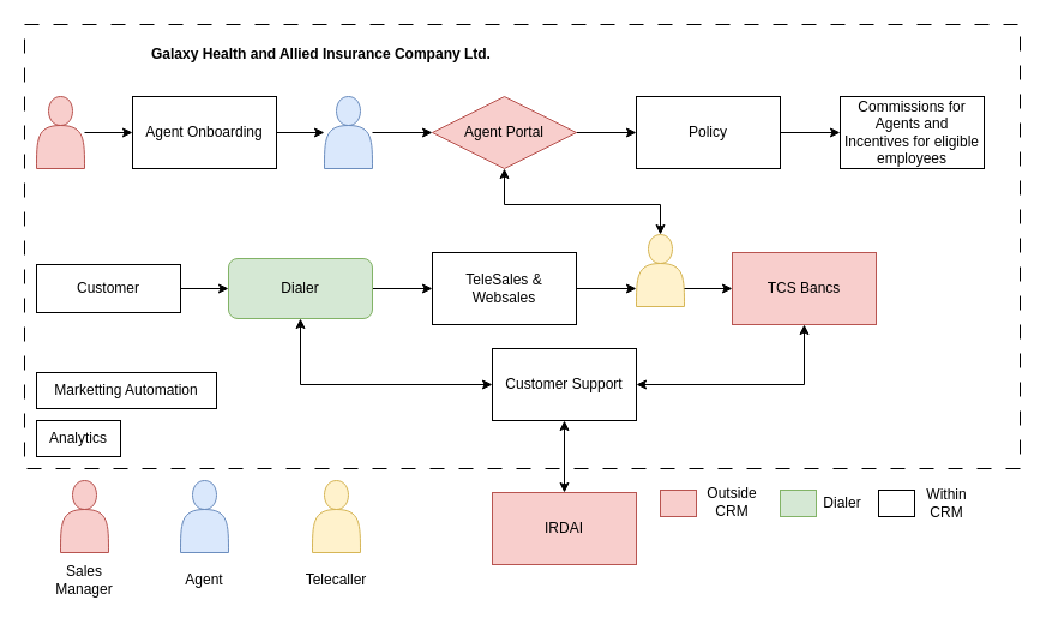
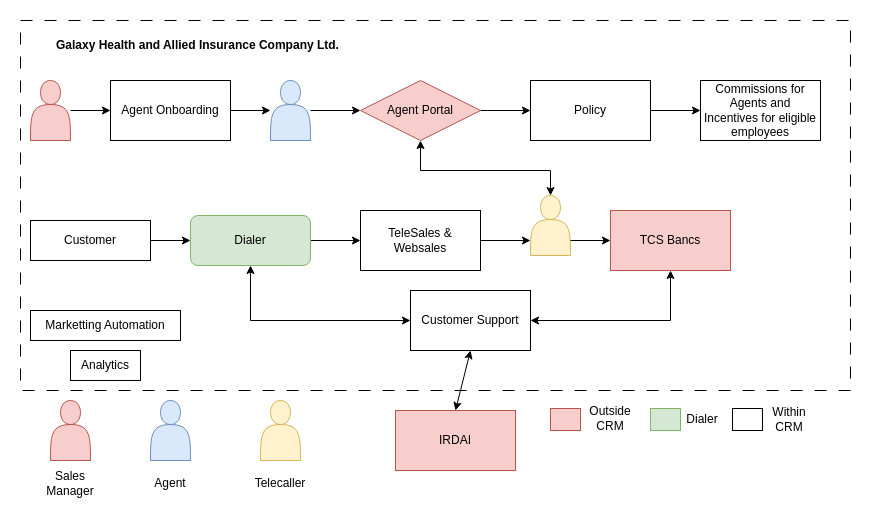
  <mxCell id="0" />
  <mxCell id="1" parent="0" />
  <mxCell id="2" value="" style="rounded=0;whiteSpace=wrap;html=1;dashed=1;dashPattern=12 12;" parent="1" vertex="1"><mxGeometry x="20" y="20" width="830" height="370" as="geometry" /></mxCell>
  <mxCell id="3" value="" style="edgeStyle=orthogonalEdgeStyle;rounded=0;orthogonalLoop=1;jettySize=auto;html=1;entryX=0;entryY=0.5;entryDx=0;entryDy=0;" parent="1" source="4" target="24" edge="1"><mxGeometry relative="1" as="geometry"><mxPoint x="250" y="320" as="targetPoint" /></mxGeometry></mxCell>
  <mxCell id="4" value="Customer" style="rounded=0;whiteSpace=wrap;html=1;" parent="1" vertex="1"><mxGeometry x="30" y="220" width="120" height="40" as="geometry" /></mxCell>
  <mxCell id="5" style="edgeStyle=orthogonalEdgeStyle;rounded=0;orthogonalLoop=1;jettySize=auto;html=1;entryX=0;entryY=0.75;entryDx=0;entryDy=0;" parent="1" source="6" target="16" edge="1"><mxGeometry relative="1" as="geometry" /></mxCell>
  <mxCell id="6" value="TeleSales &amp;amp; Websales" style="rounded=0;whiteSpace=wrap;html=1;" parent="1" vertex="1"><mxGeometry x="360" y="210" width="120" height="60" as="geometry" /></mxCell>
  <mxCell id="7" value="Customer Support" style="rounded=0;whiteSpace=wrap;html=1;" parent="1" vertex="1"><mxGeometry x="410" y="290" width="120" height="60" as="geometry" /></mxCell>
  <mxCell id="8" value="Marketting Automation" style="rounded=0;whiteSpace=wrap;html=1;" parent="1" vertex="1"><mxGeometry x="30" y="310" width="150" height="30" as="geometry" /></mxCell>
- <mxCell id="9" value="Analytics" style="rounded=0;whiteSpace=wrap;html=1;" parent="1" vertex="1"><mxGeometry x="30" y="350" width="70" height="30" as="geometry" /></mxCell>
+ <mxCell id="9" value="Analytics" style="rounded=0;whiteSpace=wrap;html=1;" parent="1" vertex="1"><mxGeometry x="70" y="350" width="70" height="30" as="geometry" /></mxCell>
  <mxCell id="10" value="" style="edgeStyle=orthogonalEdgeStyle;rounded=0;orthogonalLoop=1;jettySize=auto;html=1;" parent="1" source="11" target="15" edge="1"><mxGeometry relative="1" as="geometry" /></mxCell>
  <mxCell id="11" value="Agent Onboarding" style="rounded=0;whiteSpace=wrap;html=1;" parent="1" vertex="1"><mxGeometry x="110" y="80" width="120" height="60" as="geometry" /></mxCell>
  <mxCell id="12" value="" style="edgeStyle=orthogonalEdgeStyle;rounded=0;orthogonalLoop=1;jettySize=auto;html=1;" parent="1" source="13" target="11" edge="1"><mxGeometry relative="1" as="geometry" /></mxCell>
  <mxCell id="13" value="" style="shape=actor;whiteSpace=wrap;html=1;fillColor=#f8cecc;strokeColor=#b85450;" parent="1" vertex="1"><mxGeometry x="30" y="80" width="40" height="60" as="geometry" /></mxCell>
  <mxCell id="14" style="edgeStyle=orthogonalEdgeStyle;rounded=0;orthogonalLoop=1;jettySize=auto;html=1;entryX=0;entryY=0.5;entryDx=0;entryDy=0;" parent="1" source="15" target="26" edge="1"><mxGeometry relative="1" as="geometry" /></mxCell>
  <mxCell id="15" value="" style="shape=actor;whiteSpace=wrap;html=1;fillColor=#dae8fc;strokeColor=#6c8ebf;" parent="1" vertex="1"><mxGeometry x="270" y="80" width="40" height="60" as="geometry" /></mxCell>
  <mxCell id="16" value="" style="shape=actor;whiteSpace=wrap;html=1;fillColor=#fff2cc;strokeColor=#d6b656;" parent="1" vertex="1"><mxGeometry x="530" y="195" width="40" height="60" as="geometry" /></mxCell>
  <mxCell id="17" value="" style="shape=actor;whiteSpace=wrap;html=1;fillColor=#f8cecc;strokeColor=#b85450;" parent="1" vertex="1"><mxGeometry x="50" y="400" width="40" height="60" as="geometry" /></mxCell>
  <mxCell id="18" value="Sales Manager" style="text;html=1;align=center;verticalAlign=middle;whiteSpace=wrap;rounded=0;" parent="1" vertex="1"><mxGeometry x="40" y="468" width="60" height="30" as="geometry" /></mxCell>
  <mxCell id="19" value="" style="shape=actor;whiteSpace=wrap;html=1;fillColor=#dae8fc;strokeColor=#6c8ebf;" parent="1" vertex="1"><mxGeometry x="150" y="400" width="40" height="60" as="geometry" /></mxCell>
  <mxCell id="20" value="Agent" style="text;html=1;align=center;verticalAlign=middle;whiteSpace=wrap;rounded=0;" parent="1" vertex="1"><mxGeometry x="140" y="468" width="60" height="30" as="geometry" /></mxCell>
  <mxCell id="21" value="" style="shape=actor;whiteSpace=wrap;html=1;fillColor=#fff2cc;strokeColor=#d6b656;" parent="1" vertex="1"><mxGeometry x="260" y="400" width="40" height="60" as="geometry" /></mxCell>
  <mxCell id="22" value="Telecaller" style="text;html=1;align=center;verticalAlign=middle;whiteSpace=wrap;rounded=0;" parent="1" vertex="1"><mxGeometry x="250" y="468" width="60" height="30" as="geometry" /></mxCell>
  <mxCell id="23" style="edgeStyle=orthogonalEdgeStyle;rounded=0;orthogonalLoop=1;jettySize=auto;html=1;" parent="1" source="24" target="6" edge="1"><mxGeometry relative="1" as="geometry" /></mxCell>
  <mxCell id="24" value="Dialer" style="rounded=1;whiteSpace=wrap;html=1;fillColor=#d5e8d4;strokeColor=#82b366;" parent="1" vertex="1"><mxGeometry x="190" y="215" width="120" height="50" as="geometry" /></mxCell>
  <mxCell id="25" style="edgeStyle=orthogonalEdgeStyle;rounded=0;orthogonalLoop=1;jettySize=auto;html=1;entryX=0;entryY=0.5;entryDx=0;entryDy=0;" parent="1" source="26" target="28" edge="1"><mxGeometry relative="1" as="geometry" /></mxCell>
  <mxCell id="26" value="Agent Portal" style="rhombus;whiteSpace=wrap;html=1;fillColor=#f8cecc;strokeColor=#b85450;" parent="1" vertex="1"><mxGeometry x="360" y="80" width="120" height="60" as="geometry" /></mxCell>
  <mxCell id="27" style="edgeStyle=orthogonalEdgeStyle;rounded=0;orthogonalLoop=1;jettySize=auto;html=1;" parent="1" source="28" target="29" edge="1"><mxGeometry relative="1" as="geometry" /></mxCell>
  <mxCell id="28" value="Policy" style="rounded=0;whiteSpace=wrap;html=1;" parent="1" vertex="1"><mxGeometry x="530" y="80" width="120" height="60" as="geometry" /></mxCell>
  <mxCell id="29" value="Commissions for Agents and Incentives for eligible employees" style="rounded=0;whiteSpace=wrap;html=1;" parent="1" vertex="1"><mxGeometry x="700" y="80" width="120" height="60" as="geometry" /></mxCell>
  <mxCell id="30" value="" style="endArrow=classic;startArrow=classic;html=1;rounded=0;exitX=0.5;exitY=0;exitDx=0;exitDy=0;entryX=0.5;entryY=1;entryDx=0;entryDy=0;" parent="1" source="16" target="26" edge="1"><mxGeometry width="50" height="50" relative="1" as="geometry"><mxPoint x="380" y="350" as="sourcePoint" /><mxPoint x="430" y="300" as="targetPoint" /><Array as="points"><mxPoint x="550" y="170" /><mxPoint x="420" y="170" /></Array></mxGeometry></mxCell>
  <mxCell id="31" value="TCS Bancs" style="rounded=0;whiteSpace=wrap;html=1;fillColor=#f8cecc;strokeColor=#b85450;" parent="1" vertex="1"><mxGeometry x="610" y="210" width="120" height="60" as="geometry" /></mxCell>
  <mxCell id="32" value="" style="endArrow=classic;html=1;rounded=0;exitX=1;exitY=0.75;exitDx=0;exitDy=0;entryX=0;entryY=0.5;entryDx=0;entryDy=0;" parent="1" source="16" target="31" edge="1"><mxGeometry width="50" height="50" relative="1" as="geometry"><mxPoint x="380" y="340" as="sourcePoint" /><mxPoint x="430" y="290" as="targetPoint" /></mxGeometry></mxCell>
  <mxCell id="33" value="" style="endArrow=classic;startArrow=classic;html=1;rounded=0;exitX=0;exitY=0.5;exitDx=0;exitDy=0;entryX=0.5;entryY=1;entryDx=0;entryDy=0;" parent="1" source="7" target="24" edge="1"><mxGeometry width="50" height="50" relative="1" as="geometry"><mxPoint x="380" y="430" as="sourcePoint" /><mxPoint x="430" y="380" as="targetPoint" /><Array as="points"><mxPoint x="250" y="320" /></Array></mxGeometry></mxCell>
  <mxCell id="34" value="" style="endArrow=classic;startArrow=classic;html=1;rounded=0;exitX=1;exitY=0.5;exitDx=0;exitDy=0;entryX=0.5;entryY=1;entryDx=0;entryDy=0;" parent="1" source="7" target="31" edge="1"><mxGeometry width="50" height="50" relative="1" as="geometry"><mxPoint x="380" y="390" as="sourcePoint" /><mxPoint x="430" y="340" as="targetPoint" /><Array as="points"><mxPoint x="670" y="320" /></Array></mxGeometry></mxCell>
- <mxCell id="35" value="IRDAI" style="rounded=0;whiteSpace=wrap;html=1;fillColor=#f8cecc;strokeColor=#b85450;" parent="1" vertex="1"><mxGeometry x="410" y="410" width="120" height="60" as="geometry" /></mxCell>
+ <mxCell id="35" value="IRDAI" style="rounded=0;whiteSpace=wrap;html=1;fillColor=#f8cecc;strokeColor=#b85450;" parent="1" vertex="1"><mxGeometry x="395" y="410" width="120" height="60" as="geometry" /></mxCell>
  <mxCell id="36" value="" style="endArrow=classic;startArrow=classic;html=1;rounded=0;exitX=0.5;exitY=0;exitDx=0;exitDy=0;entryX=0.5;entryY=1;entryDx=0;entryDy=0;" parent="1" source="35" target="7" edge="1"><mxGeometry width="50" height="50" relative="1" as="geometry"><mxPoint x="380" y="440" as="sourcePoint" /><mxPoint x="430" y="390" as="targetPoint" /></mxGeometry></mxCell>
- <mxCell id="37" value="&lt;b&gt;Galaxy Health and Allied Insurance Company Ltd.&lt;/b&gt;" style="text;strokeColor=none;fillColor=none;align=left;verticalAlign=middle;spacingLeft=4;spacingRight=4;overflow=hidden;points=[[0,0.5],[1,0.5]];portConstraint=eastwest;rotatable=0;whiteSpace=wrap;html=1;" parent="1" vertex="1"><mxGeometry x="120" y="30" width="300" height="30" as="geometry" /></mxCell>
+ <mxCell id="37" value="&lt;b&gt;Galaxy Health and Allied Insurance Company Ltd.&lt;/b&gt;" style="text;strokeColor=none;fillColor=none;align=left;verticalAlign=middle;spacingLeft=4;spacingRight=4;overflow=hidden;points=[[0,0.5],[1,0.5]];portConstraint=eastwest;rotatable=0;whiteSpace=wrap;html=1;" parent="1" vertex="1"><mxGeometry x="50" y="30" width="300" height="30" as="geometry" /></mxCell>
  <mxCell id="38" value="" style="rounded=0;whiteSpace=wrap;html=1;fillColor=#f8cecc;strokeColor=#b85450;" vertex="1" parent="1"><mxGeometry x="550" y="408" width="30" height="22" as="geometry" /></mxCell>
  <mxCell id="39" value="Outside CRM" style="text;html=1;align=center;verticalAlign=middle;whiteSpace=wrap;rounded=0;" vertex="1" parent="1"><mxGeometry x="580" y="405" width="60" height="26" as="geometry" /></mxCell>
  <mxCell id="40" value="" style="rounded=0;whiteSpace=wrap;html=1;fillColor=#d5e8d4;strokeColor=#82b366;" vertex="1" parent="1"><mxGeometry x="650" y="408" width="30" height="22" as="geometry" /></mxCell>
  <mxCell id="41" value="Dialer" style="text;html=1;align=center;verticalAlign=middle;whiteSpace=wrap;rounded=0;" vertex="1" parent="1"><mxGeometry x="672" y="404" width="60" height="30" as="geometry" /></mxCell>
  <mxCell id="42" value="" style="rounded=0;whiteSpace=wrap;html=1;" vertex="1" parent="1"><mxGeometry x="732" y="408" width="30" height="22" as="geometry" /></mxCell>
  <mxCell id="43" value="Within CRM" style="text;html=1;align=center;verticalAlign=middle;whiteSpace=wrap;rounded=0;" vertex="1" parent="1"><mxGeometry x="759" y="404" width="60" height="30" as="geometry" /></mxCell>
